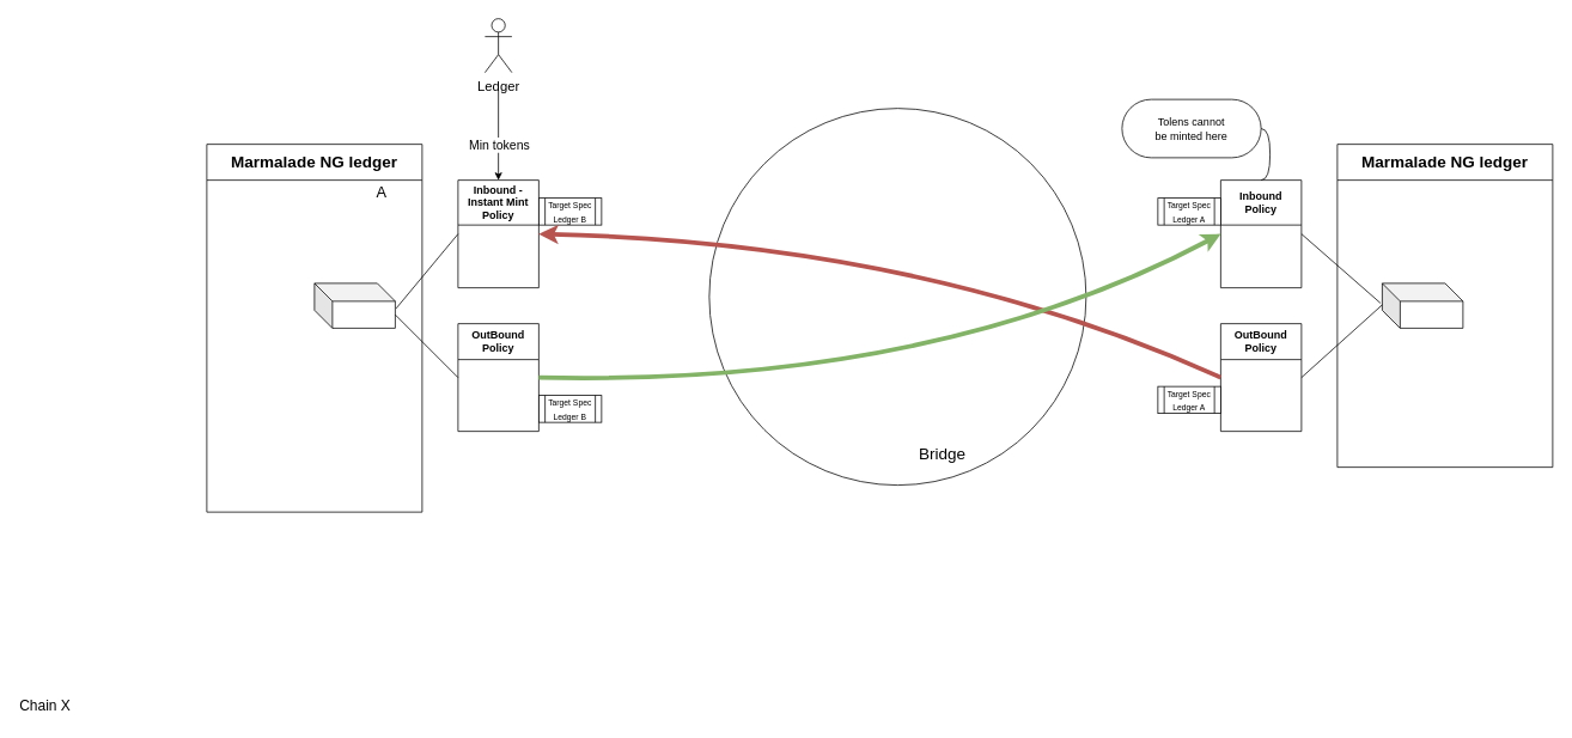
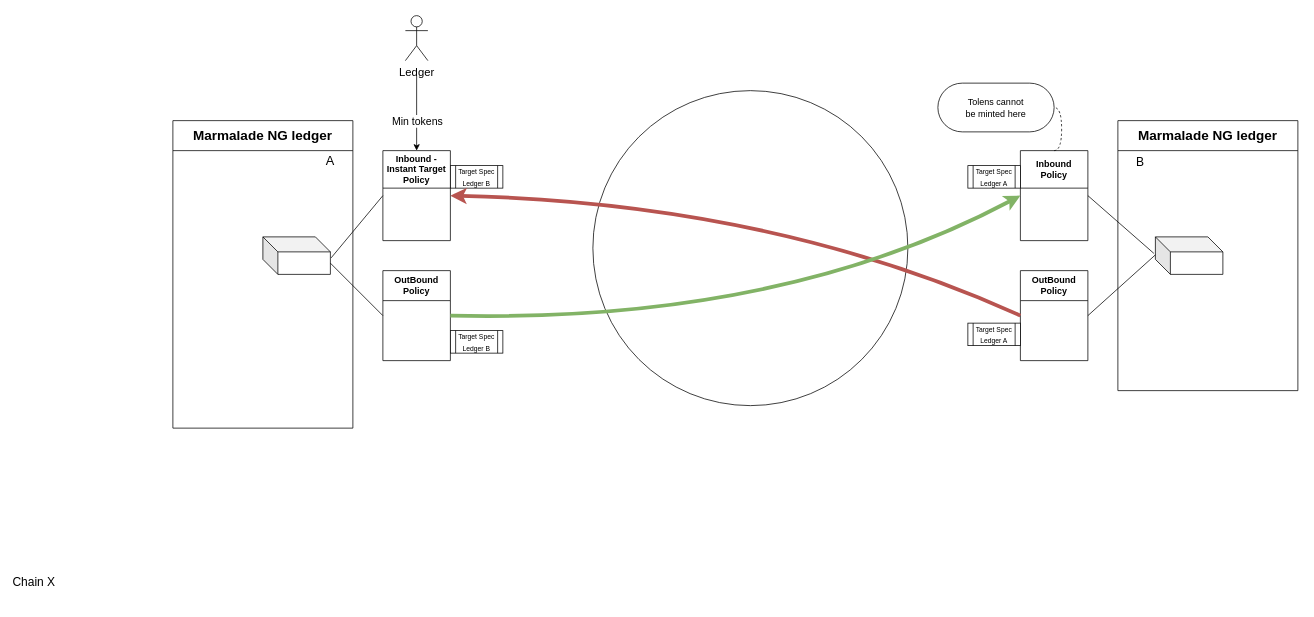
  <mxCell id="0" />
  <mxCell id="1" parent="0" />
  <mxCell id="2" value="&lt;font style=&quot;font-size: 18px;&quot;&gt;Marmalade NG ledger&lt;/font&gt;" style="swimlane;whiteSpace=wrap;html=1;startSize=40;" parent="1" vertex="1"><mxGeometry x="230" y="160" width="240" height="410" as="geometry" /></mxCell>
  <mxCell id="3" value="" style="shape=cube;whiteSpace=wrap;html=1;boundedLbl=1;backgroundOutline=1;darkOpacity=0.05;darkOpacity2=0.1;" parent="2" vertex="1"><mxGeometry x="120" y="155" width="90" height="50" as="geometry" /></mxCell>
- <mxCell id="4" value="&lt;font style=&quot;font-size: 17px;&quot;&gt;A&lt;/font&gt;" style="text;html=1;strokeColor=none;fillColor=none;align=center;verticalAlign=middle;whiteSpace=wrap;rounded=0;" vertex="1" parent="2"><mxGeometry x="165" y="40" width="60" height="30" as="geometry" /></mxCell>
+ <mxCell id="4" value="&lt;font style=&quot;font-size: 17px;&quot;&gt;A&lt;/font&gt;" style="text;html=1;strokeColor=none;fillColor=none;align=center;verticalAlign=middle;whiteSpace=wrap;rounded=0;" vertex="1" parent="2"><mxGeometry x="180" y="40" width="60" height="30" as="geometry" /></mxCell>
  <mxCell id="5" value="&lt;font style=&quot;font-size: 18px;&quot;&gt;Marmalade NG ledger&lt;/font&gt;" style="swimlane;whiteSpace=wrap;html=1;startSize=40;" parent="1" vertex="1"><mxGeometry x="1490" y="160" width="240" height="360" as="geometry" /></mxCell>
  <mxCell id="6" value="" style="shape=cube;whiteSpace=wrap;html=1;boundedLbl=1;backgroundOutline=1;darkOpacity=0.05;darkOpacity2=0.1;" parent="5" vertex="1"><mxGeometry x="50" y="155" width="90" height="50" as="geometry" /></mxCell>
+ <mxCell id="7" value="&lt;font style=&quot;font-size: 16px;&quot;&gt;B&lt;/font&gt;" style="text;html=1;strokeColor=none;fillColor=none;align=center;verticalAlign=middle;whiteSpace=wrap;rounded=0;" vertex="1" parent="5"><mxGeometry y="40" width="60" height="30" as="geometry" /></mxCell>
  <mxCell id="8" value="" style="ellipse;whiteSpace=wrap;html=1;aspect=fixed;" parent="1" vertex="1"><mxGeometry x="790" y="120" width="420" height="420" as="geometry" /></mxCell>
- <mxCell id="9" value="Inbound - Instant Mint&lt;br&gt;Policy" style="swimlane;whiteSpace=wrap;html=1;startSize=50;" parent="1" vertex="1"><mxGeometry x="510" y="200" width="90" height="120" as="geometry" /></mxCell>
+ <mxCell id="9" value="Inbound - Instant Target&lt;br&gt;Policy" style="swimlane;whiteSpace=wrap;html=1;startSize=50;" parent="1" vertex="1"><mxGeometry x="510" y="200" width="90" height="120" as="geometry" /></mxCell>
  <mxCell id="10" value="OutBound&lt;br&gt;Policy" style="swimlane;whiteSpace=wrap;html=1;startSize=40;" parent="1" vertex="1"><mxGeometry x="510" y="360" width="90" height="120" as="geometry" /></mxCell>
  <mxCell id="11" value="" style="endArrow=none;html=1;rounded=0;exitX=1.011;exitY=0.56;exitDx=0;exitDy=0;exitPerimeter=0;entryX=0;entryY=0.5;entryDx=0;entryDy=0;" parent="1" source="3" target="9" edge="1"><mxGeometry width="50" height="50" relative="1" as="geometry"><mxPoint x="1070" y="390" as="sourcePoint" /><mxPoint x="1120" y="340" as="targetPoint" /></mxGeometry></mxCell>
  <mxCell id="12" value="" style="endArrow=none;html=1;rounded=0;exitX=0;exitY=0;exitDx=90;exitDy=35;exitPerimeter=0;entryX=0;entryY=0.5;entryDx=0;entryDy=0;" parent="1" source="3" target="10" edge="1"><mxGeometry width="50" height="50" relative="1" as="geometry"><mxPoint x="1070" y="390" as="sourcePoint" /><mxPoint x="480" y="440" as="targetPoint" /></mxGeometry></mxCell>
  <mxCell id="13" value="" style="endArrow=none;html=1;rounded=0;exitX=-0.022;exitY=0.44;exitDx=0;exitDy=0;exitPerimeter=0;entryX=1;entryY=0.5;entryDx=0;entryDy=0;" parent="1" source="6" edge="1"><mxGeometry width="50" height="50" relative="1" as="geometry"><mxPoint x="1090" y="240" as="sourcePoint" /><mxPoint x="1450" y="260" as="targetPoint" /></mxGeometry></mxCell>
  <mxCell id="14" value="" style="endArrow=none;html=1;rounded=0;entryX=0;entryY=0.48;entryDx=0;entryDy=0;entryPerimeter=0;exitX=1;exitY=0.5;exitDx=0;exitDy=0;" parent="1" target="6" edge="1"><mxGeometry width="50" height="50" relative="1" as="geometry"><mxPoint x="1450" y="420" as="sourcePoint" /><mxPoint x="1140" y="190" as="targetPoint" /></mxGeometry></mxCell>
- <mxCell id="15" value="&lt;font style=&quot;font-size: 16px;&quot;&gt;Chain X&lt;/font&gt;" style="text;html=1;strokeColor=none;fillColor=none;align=center;verticalAlign=middle;whiteSpace=wrap;rounded=0;" parent="1" vertex="1"><mxGeometry x="20" y="770" width="60" height="30" as="geometry" /></mxCell>
- <mxCell id="16" value="&lt;font style=&quot;font-size: 18px;&quot;&gt;Bridge&lt;/font&gt;" style="text;html=1;strokeColor=none;fillColor=none;align=center;verticalAlign=middle;whiteSpace=wrap;rounded=0;" parent="1" vertex="1"><mxGeometry x="1020" y="490" width="60" height="30" as="geometry" /></mxCell>
+ <mxCell id="15" value="&lt;font style=&quot;font-size: 16px;&quot;&gt;Chain X&lt;/font&gt;" style="text;html=1;strokeColor=none;fillColor=none;align=center;verticalAlign=middle;whiteSpace=wrap;rounded=0;" parent="1" vertex="1"><mxGeometry x="15" y="760" width="60" height="30" as="geometry" /></mxCell>
  <mxCell id="17" value="&lt;font style=&quot;font-size: 9px;&quot;&gt;T&lt;/font&gt;&lt;font style=&quot;font-size: 9px;&quot;&gt;arget Spec&lt;br&gt;Ledger B&lt;/font&gt;" style="shape=process;whiteSpace=wrap;html=1;backgroundOutline=1;" parent="1" vertex="1"><mxGeometry x="600" y="220" width="70" height="30" as="geometry" /></mxCell>
  <mxCell id="18" value="&lt;font style=&quot;font-size: 9px;&quot;&gt;T&lt;/font&gt;&lt;font style=&quot;font-size: 9px;&quot;&gt;arget Spec&lt;br&gt;Ledger B&lt;/font&gt;" style="shape=process;whiteSpace=wrap;html=1;backgroundOutline=1;" vertex="1" parent="1"><mxGeometry x="600" y="440" width="70" height="30" as="geometry" /></mxCell>
  <mxCell id="19" value="Inbound&lt;br&gt;Policy" style="swimlane;whiteSpace=wrap;html=1;startSize=50;" vertex="1" parent="1"><mxGeometry x="1360" y="200" width="90" height="120" as="geometry" /></mxCell>
  <mxCell id="20" value="OutBound&lt;br&gt;Policy" style="swimlane;whiteSpace=wrap;html=1;startSize=40;" vertex="1" parent="1"><mxGeometry x="1360" y="360" width="90" height="120" as="geometry" /></mxCell>
  <mxCell id="21" value="&lt;font style=&quot;font-size: 9px;&quot;&gt;T&lt;/font&gt;&lt;font style=&quot;font-size: 9px;&quot;&gt;arget Spec&lt;br&gt;Ledger A&lt;br&gt;&lt;/font&gt;" style="shape=process;whiteSpace=wrap;html=1;backgroundOutline=1;" vertex="1" parent="1"><mxGeometry x="1290" y="430" width="70" height="30" as="geometry" /></mxCell>
  <mxCell id="22" value="&lt;font style=&quot;font-size: 9px;&quot;&gt;T&lt;/font&gt;&lt;font style=&quot;font-size: 9px;&quot;&gt;arget Spec&lt;br&gt;Ledger A&lt;br&gt;&lt;/font&gt;" style="shape=process;whiteSpace=wrap;html=1;backgroundOutline=1;" vertex="1" parent="1"><mxGeometry x="1290" y="220" width="70" height="30" as="geometry" /></mxCell>
  <mxCell id="23" value="" style="endArrow=classic;html=1;exitX=0;exitY=0.5;exitDx=0;exitDy=0;entryX=1;entryY=0.5;entryDx=0;entryDy=0;fillColor=#f8cecc;strokeColor=#b85450;strokeWidth=5;curved=1;" edge="1" parent="1" source="20" target="9"><mxGeometry width="50" height="50" relative="1" as="geometry"><mxPoint x="1130" y="420" as="sourcePoint" /><mxPoint x="1180" y="370" as="targetPoint" /><Array as="points"><mxPoint x="1030" y="270" /></Array></mxGeometry></mxCell>
  <mxCell id="24" value="&lt;font style=&quot;font-size: 15px;&quot;&gt;Ledger&lt;/font&gt;" style="shape=umlActor;verticalLabelPosition=bottom;verticalAlign=top;html=1;outlineConnect=0;" vertex="1" parent="1"><mxGeometry x="540" y="20" width="30" height="60" as="geometry" /></mxCell>
  <mxCell id="25" value="" style="endArrow=classic;html=1;rounded=0;entryX=0.5;entryY=0;entryDx=0;entryDy=0;" edge="1" parent="1" target="9"><mxGeometry width="50" height="50" relative="1" as="geometry"><mxPoint x="555" y="100" as="sourcePoint" /><mxPoint x="1180" y="370" as="targetPoint" /></mxGeometry></mxCell>
  <mxCell id="26" value="&lt;font style=&quot;font-size: 14px;&quot;&gt;Min tokens&lt;br&gt;&lt;/font&gt;" style="edgeLabel;html=1;align=center;verticalAlign=middle;resizable=0;points=[];" vertex="1" connectable="0" parent="25"><mxGeometry x="-0.26" y="-2" relative="1" as="geometry"><mxPoint x="2" y="23" as="offset" /></mxGeometry></mxCell>
  <mxCell id="27" value="" style="endArrow=classic;html=1;exitX=1;exitY=0.5;exitDx=0;exitDy=0;entryX=0;entryY=0.5;entryDx=0;entryDy=0;fillColor=#d5e8d4;strokeColor=#82b366;strokeWidth=5;curved=1;" edge="1" parent="1" source="10" target="19"><mxGeometry width="50" height="50" relative="1" as="geometry"><mxPoint x="1130" y="420" as="sourcePoint" /><mxPoint x="1180" y="370" as="targetPoint" /><Array as="points"><mxPoint x="1040" y="430" /></Array></mxGeometry></mxCell>
  <mxCell id="28" value="Tolens cannot&lt;br&gt;be minted here" style="whiteSpace=wrap;html=1;rounded=1;arcSize=50;align=center;verticalAlign=middle;strokeWidth=1;autosize=1;spacing=4;treeFolding=1;treeMoving=1;newEdgeStyle={&quot;edgeStyle&quot;:&quot;entityRelationEdgeStyle&quot;,&quot;startArrow&quot;:&quot;none&quot;,&quot;endArrow&quot;:&quot;none&quot;,&quot;segment&quot;:10,&quot;curved&quot;:1,&quot;sourcePerimeterSpacing&quot;:0,&quot;targetPerimeterSpacing&quot;:0};" vertex="1" parent="1"><mxGeometry x="1250" y="110" width="155" height="65" as="geometry" /></mxCell>
- <mxCell id="29" value="" style="edgeStyle=entityRelationEdgeStyle;startArrow=none;endArrow=none;segment=10;curved=1;sourcePerimeterSpacing=0;targetPerimeterSpacing=0;rounded=0;exitX=0.5;exitY=0;exitDx=0;exitDy=0;" edge="1" target="28" parent="1" source="19"><mxGeometry relative="1" as="geometry"><mxPoint x="1385" y="220" as="sourcePoint" /><Array as="points"><mxPoint x="1400" y="140" /><mxPoint x="1420" y="180" /><mxPoint x="1420" y="158" /><mxPoint x="1390" y="170" /><mxPoint x="1420" y="160" /></Array></mxGeometry></mxCell>
+ <mxCell id="29" value="" style="edgeStyle=entityRelationEdgeStyle;startArrow=none;endArrow=none;segment=10;curved=1;sourcePerimeterSpacing=0;targetPerimeterSpacing=0;rounded=0;exitX=0.5;exitY=0;exitDx=0;exitDy=0;dashed=1;" edge="1" target="28" parent="1" source="19"><mxGeometry relative="1" as="geometry"><mxPoint x="1385" y="220" as="sourcePoint" /><Array as="points"><mxPoint x="1400" y="140" /><mxPoint x="1420" y="180" /><mxPoint x="1420" y="158" /><mxPoint x="1390" y="170" /><mxPoint x="1420" y="160" /></Array></mxGeometry></mxCell>
